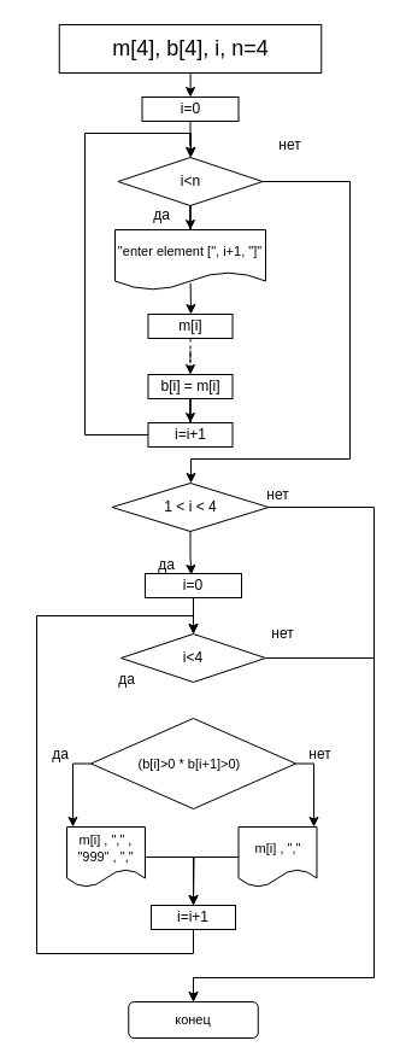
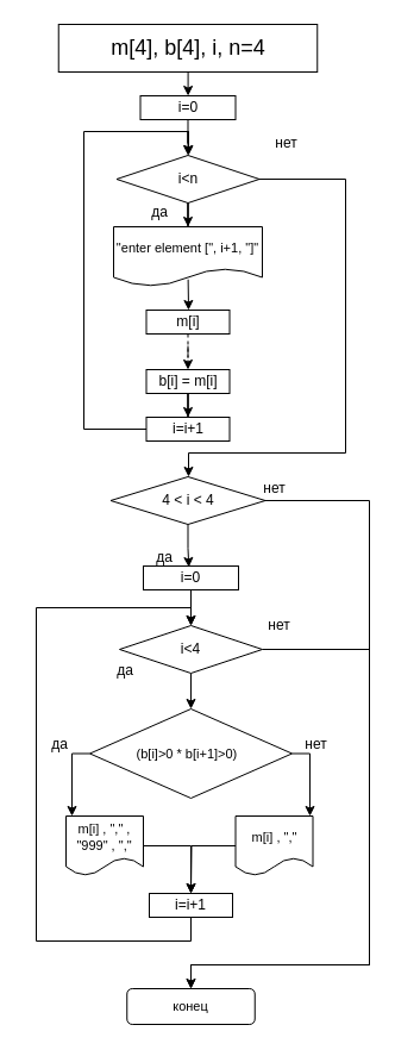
  <mxCell id="0" />
  <mxCell id="1" parent="0" />
  <mxCell id="2" value="" style="edgeStyle=orthogonalEdgeStyle;rounded=0;orthogonalLoop=1;jettySize=auto;html=1;entryX=0.5;entryY=0;entryDx=0;entryDy=0;" edge="1" parent="1" source="3" target="24"><mxGeometry relative="1" as="geometry"><mxPoint x="157.5" y="140" as="targetPoint" /></mxGeometry></mxCell>
  <mxCell id="3" value="m[4], b[4], i, n=4" style="rounded=0;whiteSpace=wrap;html=1;fontSize=18;" parent="1" vertex="1"><mxGeometry x="48.75" y="20" width="217.5" height="40" as="geometry" /></mxCell>
  <mxCell id="4" value="" style="edgeStyle=orthogonalEdgeStyle;rounded=0;orthogonalLoop=1;jettySize=auto;html=1;" parent="1" source="5" target="8" edge="1"><mxGeometry relative="1" as="geometry" /></mxCell>
  <mxCell id="5" value="i=0" style="whiteSpace=wrap;html=1;rounded=0;" parent="1" vertex="1"><mxGeometry x="120" y="475" width="80" height="20" as="geometry" /></mxCell>
+ <mxCell id="6" value="" style="edgeStyle=orthogonalEdgeStyle;rounded=0;orthogonalLoop=1;jettySize=auto;html=1;fontSize=11;fontColor=#000000;" parent="1" source="8" target="15" edge="1"><mxGeometry relative="1" as="geometry" /></mxCell>
  <mxCell id="7" value="" style="edgeStyle=orthogonalEdgeStyle;rounded=0;orthogonalLoop=1;jettySize=auto;html=1;entryX=0.5;entryY=0;entryDx=0;entryDy=0;endArrow=open;" edge="1" parent="1" source="8" target="22"><mxGeometry relative="1" as="geometry"><mxPoint x="290" y="830" as="targetPoint" /><Array as="points"><mxPoint x="310" y="545" /><mxPoint x="310" y="810" /><mxPoint x="160" y="810" /></Array></mxGeometry></mxCell>
  <mxCell id="8" value="i&amp;lt;4" style="rhombus;whiteSpace=wrap;html=1;rounded=0;" parent="1" vertex="1"><mxGeometry x="100" y="525" width="120" height="40" as="geometry" /></mxCell>
  <mxCell id="9" value="да" style="text;html=1;strokeColor=none;fillColor=none;align=center;verticalAlign=middle;whiteSpace=wrap;rounded=0;" parent="1" vertex="1"><mxGeometry x="75" y="555" width="60" height="15" as="geometry" /></mxCell>
  <mxCell id="10" value="нет" style="text;html=1;align=center;verticalAlign=middle;resizable=0;points=[];autosize=1;strokeColor=none;fillColor=none;" parent="1" vertex="1"><mxGeometry x="213.75" y="515" width="40" height="20" as="geometry" /></mxCell>
  <mxCell id="11" value="" style="edgeStyle=orthogonalEdgeStyle;rounded=0;orthogonalLoop=1;jettySize=auto;html=1;" edge="1" parent="1" source="12" target="8"><mxGeometry relative="1" as="geometry"><mxPoint x="160" y="510" as="targetPoint" /><Array as="points"><mxPoint x="160" y="790" /><mxPoint x="30" y="790" /><mxPoint x="30" y="510" /><mxPoint x="160" y="510" /></Array></mxGeometry></mxCell>
  <mxCell id="12" value="i=i+1" style="rounded=0;whiteSpace=wrap;html=1;" parent="1" vertex="1"><mxGeometry x="125" y="750" width="70" height="20" as="geometry" /></mxCell>
  <mxCell id="13" value="" style="edgeStyle=orthogonalEdgeStyle;rounded=0;orthogonalLoop=1;jettySize=auto;html=1;fontSize=11;fontColor=#000000;" parent="1" source="15" edge="1"><mxGeometry relative="1" as="geometry"><mxPoint x="60" y="685" as="targetPoint" /><Array as="points"><mxPoint x="60" y="633" /></Array></mxGeometry></mxCell>
  <mxCell id="14" value="" style="edgeStyle=orthogonalEdgeStyle;rounded=0;orthogonalLoop=1;jettySize=auto;html=1;fontSize=11;fontColor=#000000;entryX=0.962;entryY=0;entryDx=0;entryDy=0;entryPerimeter=0;" parent="1" source="15" target="19" edge="1"><mxGeometry relative="1" as="geometry"><mxPoint x="300" y="665" as="targetPoint" /><Array as="points"><mxPoint x="260" y="633" /></Array></mxGeometry></mxCell>
  <mxCell id="15" value="&lt;font style=&quot;font-size: 11px&quot;&gt;(b[i]&amp;gt;0 * b[i+1]&amp;gt;0)&amp;nbsp;&amp;nbsp;&lt;/font&gt;" style="rhombus;whiteSpace=wrap;html=1;labelBackgroundColor=none;fontSize=12;fontColor=#000000;fillColor=none;" parent="1" vertex="1"><mxGeometry x="75" y="595" width="170" height="75" as="geometry" /></mxCell>
  <mxCell id="16" style="edgeStyle=orthogonalEdgeStyle;rounded=0;orthogonalLoop=1;jettySize=auto;html=1;entryX=0.5;entryY=0;entryDx=0;entryDy=0;" edge="1" parent="1" source="17" target="12"><mxGeometry relative="1" as="geometry"><mxPoint x="140" y="710" as="targetPoint" /></mxGeometry></mxCell>
  <mxCell id="17" value="m[i] , &quot;,&quot; , &quot;999&quot; , &quot;,&quot;" style="shape=document;whiteSpace=wrap;html=1;boundedLbl=1;labelBackgroundColor=none;fontSize=11;fontColor=#000000;fillColor=none;" parent="1" vertex="1"><mxGeometry x="55" y="685" width="65" height="50" as="geometry" /></mxCell>
  <mxCell id="18" style="edgeStyle=orthogonalEdgeStyle;rounded=0;orthogonalLoop=1;jettySize=auto;html=1;" edge="1" parent="1" source="19"><mxGeometry relative="1" as="geometry"><mxPoint x="160" y="750" as="targetPoint" /></mxGeometry></mxCell>
  <mxCell id="19" value="&lt;span&gt;m[i] , &quot;,&quot;&lt;/span&gt;" style="shape=document;whiteSpace=wrap;html=1;boundedLbl=1;labelBackgroundColor=none;fontSize=11;fontColor=#000000;fillColor=none;" parent="1" vertex="1"><mxGeometry x="197.5" y="685" width="65" height="50" as="geometry" /></mxCell>
  <mxCell id="20" value="да" style="text;html=1;strokeColor=none;fillColor=none;align=center;verticalAlign=middle;whiteSpace=wrap;rounded=0;" parent="1" vertex="1"><mxGeometry x="20" y="617.5" width="60" height="15" as="geometry" /></mxCell>
  <mxCell id="21" value="нет" style="text;html=1;align=center;verticalAlign=middle;resizable=0;points=[];autosize=1;strokeColor=none;fillColor=none;" parent="1" vertex="1"><mxGeometry x="245" y="615" width="40" height="20" as="geometry" /></mxCell>
  <mxCell id="22" value="конец" style="rounded=1;whiteSpace=wrap;html=1;labelBackgroundColor=none;fontSize=11;fontColor=#000000;fillColor=none;" parent="1" vertex="1"><mxGeometry x="106.25" y="830" width="107.5" height="30" as="geometry" /></mxCell>
  <mxCell id="23" value="" style="edgeStyle=orthogonalEdgeStyle;rounded=0;orthogonalLoop=1;jettySize=auto;html=1;" edge="1" parent="1" source="24" target="27"><mxGeometry relative="1" as="geometry" /></mxCell>
  <mxCell id="24" value="i=0" style="whiteSpace=wrap;html=1;rounded=0;" vertex="1" parent="1"><mxGeometry x="117.5" y="80" width="80" height="20" as="geometry" /></mxCell>
  <mxCell id="25" value="" style="edgeStyle=orthogonalEdgeStyle;rounded=0;orthogonalLoop=1;jettySize=auto;html=1;" edge="1" parent="1" source="27" target="29"><mxGeometry relative="1" as="geometry" /></mxCell>
  <mxCell id="26" value="" style="edgeStyle=orthogonalEdgeStyle;rounded=0;orthogonalLoop=1;jettySize=auto;html=1;" edge="1" parent="1" source="27"><mxGeometry relative="1" as="geometry"><mxPoint x="158" y="400" as="targetPoint" /><Array as="points"><mxPoint x="290" y="150" /><mxPoint x="290" y="380" /><mxPoint x="158" y="380" /></Array></mxGeometry></mxCell>
  <mxCell id="27" value="i&amp;lt;n" style="rhombus;whiteSpace=wrap;html=1;rounded=0;" vertex="1" parent="1"><mxGeometry x="97.5" y="130" width="120" height="40" as="geometry" /></mxCell>
  <mxCell id="28" value="" style="edgeStyle=orthogonalEdgeStyle;rounded=0;orthogonalLoop=1;jettySize=auto;html=1;exitX=0.501;exitY=0.885;exitDx=0;exitDy=0;exitPerimeter=0;" edge="1" parent="1" source="29"><mxGeometry relative="1" as="geometry"><mxPoint x="158" y="260" as="targetPoint" /></mxGeometry></mxCell>
  <mxCell id="29" value="&quot;enter element [&quot;, i+1, &quot;]&quot;" style="shape=document;whiteSpace=wrap;html=1;boundedLbl=1;labelBackgroundColor=none;fontSize=11;fontColor=#000000;fillColor=none;" vertex="1" parent="1"><mxGeometry x="95" y="190" width="125" height="50" as="geometry" /></mxCell>
  <mxCell id="30" value="" style="edgeStyle=orthogonalEdgeStyle;rounded=0;orthogonalLoop=1;jettySize=auto;html=1;" edge="1" parent="1" source="31"><mxGeometry relative="1" as="geometry"><mxPoint x="158" y="130" as="targetPoint" /><Array as="points"><mxPoint x="70" y="360" /><mxPoint x="70" y="110" /><mxPoint x="158" y="110" /></Array></mxGeometry></mxCell>
  <mxCell id="31" value="i=i+1" style="rounded=0;whiteSpace=wrap;html=1;" vertex="1" parent="1"><mxGeometry x="122.5" y="350" width="70" height="20" as="geometry" /></mxCell>
  <mxCell id="32" value="" style="edgeStyle=orthogonalEdgeStyle;rounded=0;orthogonalLoop=1;jettySize=auto;html=1;dashed=1;" edge="1" parent="1" source="33" target="35"><mxGeometry relative="1" as="geometry" /></mxCell>
  <mxCell id="33" value="m[i]" style="rounded=0;whiteSpace=wrap;html=1;" vertex="1" parent="1"><mxGeometry x="122.5" y="260" width="70" height="20" as="geometry" /></mxCell>
  <mxCell id="34" value="" style="edgeStyle=orthogonalEdgeStyle;rounded=0;orthogonalLoop=1;jettySize=auto;html=1;entryX=0.5;entryY=0;entryDx=0;entryDy=0;" edge="1" parent="1" source="35" target="31"><mxGeometry relative="1" as="geometry" /></mxCell>
  <mxCell id="35" value="b[i] = m[i]" style="rounded=0;whiteSpace=wrap;html=1;" vertex="1" parent="1"><mxGeometry x="122.5" y="310" width="70" height="20" as="geometry" /></mxCell>
  <mxCell id="36" value="да" style="text;html=1;strokeColor=none;fillColor=none;align=center;verticalAlign=middle;whiteSpace=wrap;rounded=0;" vertex="1" parent="1"><mxGeometry x="103.75" y="170" width="60" height="15" as="geometry" /></mxCell>
  <mxCell id="37" value="нет" style="text;html=1;align=center;verticalAlign=middle;resizable=0;points=[];autosize=1;strokeColor=none;fillColor=none;" vertex="1" parent="1"><mxGeometry x="220" y="110" width="40" height="20" as="geometry" /></mxCell>
  <mxCell id="38" value="" style="edgeStyle=orthogonalEdgeStyle;rounded=0;orthogonalLoop=1;jettySize=auto;html=1;entryX=0.478;entryY=0.048;entryDx=0;entryDy=0;entryPerimeter=0;" edge="1" parent="1" source="40" target="5"><mxGeometry relative="1" as="geometry"><mxPoint x="158" y="470" as="targetPoint" /></mxGeometry></mxCell>
  <mxCell id="39" value="" style="edgeStyle=orthogonalEdgeStyle;rounded=0;orthogonalLoop=1;jettySize=auto;html=1;entryX=0.5;entryY=0;entryDx=0;entryDy=0;" edge="1" parent="1" source="40" target="22"><mxGeometry relative="1" as="geometry"><mxPoint x="290" y="810" as="targetPoint" /><Array as="points"><mxPoint x="310" y="420" /><mxPoint x="310" y="810" /><mxPoint x="160" y="810" /></Array></mxGeometry></mxCell>
- <mxCell id="40" value="&lt;span&gt;1 &amp;lt; i &amp;lt; 4&lt;/span&gt;" style="rhombus;whiteSpace=wrap;html=1;" vertex="1" parent="1"><mxGeometry x="92.5" y="400" width="130" height="40" as="geometry" /></mxCell>
+ <mxCell id="40" value="&lt;span&gt;4 &amp;lt; i &amp;lt; 4&lt;/span&gt;" style="rhombus;whiteSpace=wrap;html=1;" vertex="1" parent="1"><mxGeometry x="92.5" y="400" width="130" height="40" as="geometry" /></mxCell>
  <mxCell id="41" value="да" style="text;html=1;strokeColor=none;fillColor=none;align=center;verticalAlign=middle;whiteSpace=wrap;rounded=0;" vertex="1" parent="1"><mxGeometry x="107.5" y="460" width="60" height="15" as="geometry" /></mxCell>
  <mxCell id="42" value="нет" style="text;html=1;align=center;verticalAlign=middle;resizable=0;points=[];autosize=1;strokeColor=none;fillColor=none;" vertex="1" parent="1"><mxGeometry x="210" y="400" width="40" height="20" as="geometry" /></mxCell>
